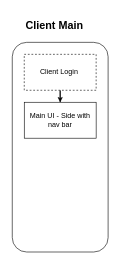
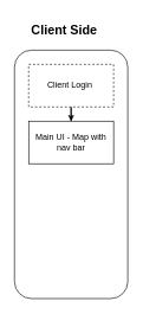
  <mxCell id="0" />
  <mxCell id="1" parent="0" />
  <mxCell id="2" value="" style="rounded=1;whiteSpace=wrap;html=1;align=center;" vertex="1" parent="1"><mxGeometry x="20" y="70" width="160" height="350" as="geometry" /></mxCell>
  <mxCell id="3" value="" style="edgeStyle=orthogonalEdgeStyle;rounded=0;orthogonalLoop=1;jettySize=auto;html=1;" edge="1" parent="1" source="4" target="6"><mxGeometry relative="1" as="geometry" /></mxCell>
  <mxCell id="4" value="Client Login&amp;nbsp;" style="rounded=0;whiteSpace=wrap;html=1;dashed=1;" vertex="1" parent="1"><mxGeometry x="40" y="90" width="120" height="60" as="geometry" /></mxCell>
- <mxCell id="5" value="&lt;font style=&quot;font-size: 18px;&quot;&gt;Client Main&lt;/font&gt;" style="text;strokeColor=none;fillColor=none;html=1;fontSize=24;fontStyle=1;verticalAlign=middle;align=center;" vertex="1" parent="1"><mxGeometry x="40" y="20" width="100" height="40" as="geometry" /></mxCell>
- <mxCell id="6" value="Main UI - Side with nav bar" style="rounded=0;whiteSpace=wrap;html=1;" vertex="1" parent="1"><mxGeometry x="40" y="170" width="120" height="60" as="geometry" /></mxCell>
+ <mxCell id="5" value="&lt;font style=&quot;font-size: 18px;&quot;&gt;Client Side&lt;/font&gt;" style="text;strokeColor=none;fillColor=none;html=1;fontSize=24;fontStyle=1;verticalAlign=middle;align=center;" vertex="1" parent="1"><mxGeometry x="40" y="20" width="100" height="40" as="geometry" /></mxCell>
+ <mxCell id="6" value="Main UI - Map with nav bar" style="rounded=0;whiteSpace=wrap;html=1;" vertex="1" parent="1"><mxGeometry x="40" y="170" width="120" height="60" as="geometry" /></mxCell>
